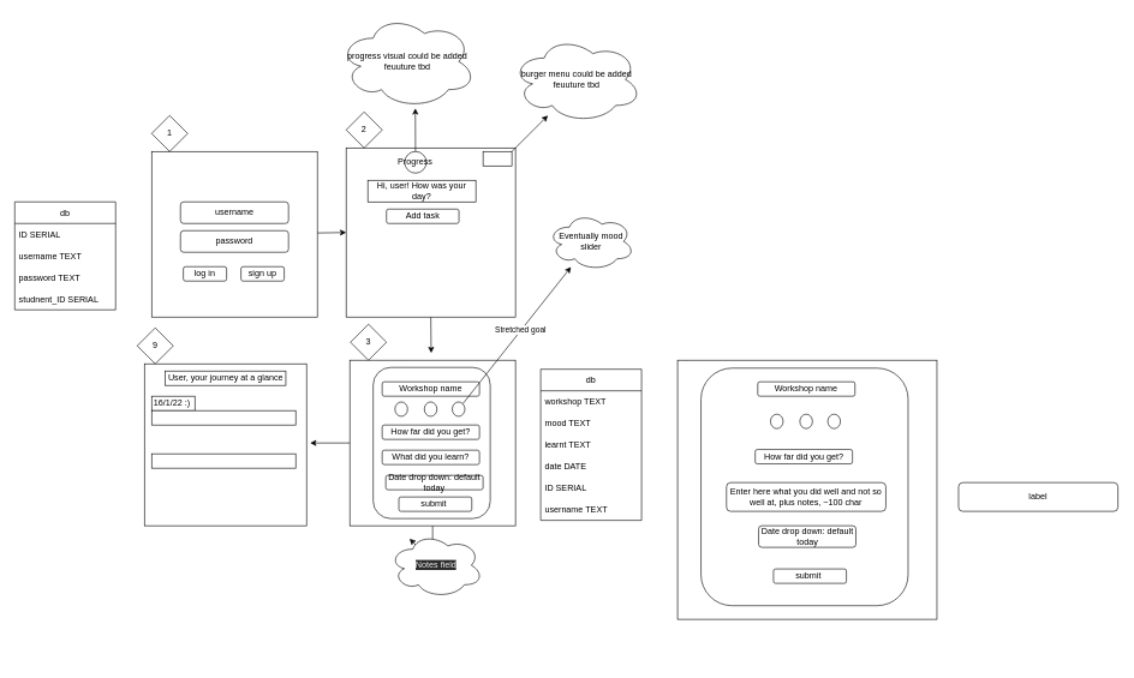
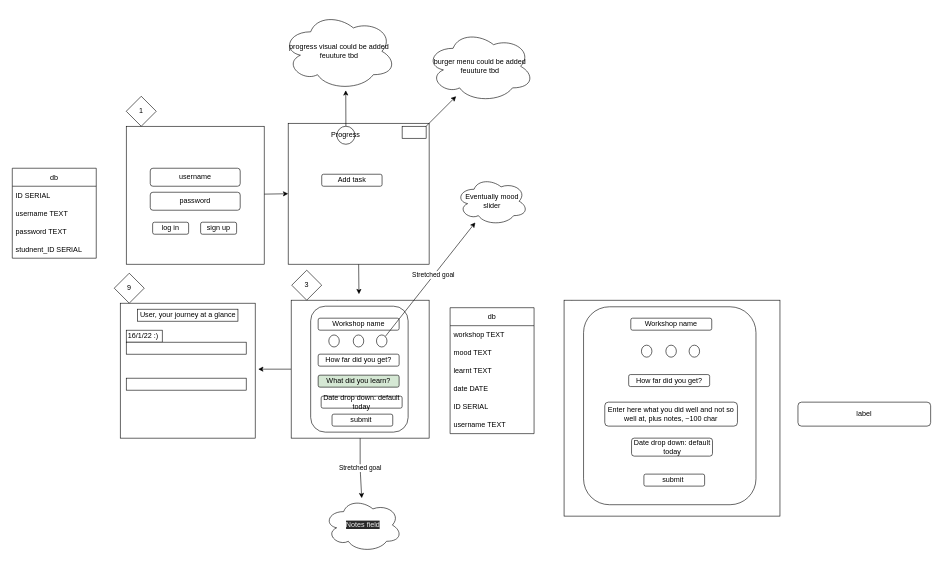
  <mxCell id="0" />
  <mxCell id="1" parent="0" />
  <mxCell id="2" style="edgeStyle=none;html=1;entryX=0;entryY=0.5;entryDx=0;entryDy=0;" parent="1" source="3" target="9" edge="1"><mxGeometry relative="1" as="geometry" /></mxCell>
  <mxCell id="3" value="" style="whiteSpace=wrap;html=1;aspect=fixed;" parent="1" vertex="1"><mxGeometry x="210" y="210" width="230" height="230" as="geometry" /></mxCell>
  <mxCell id="4" value="username" style="rounded=1;whiteSpace=wrap;html=1;" parent="1" vertex="1"><mxGeometry x="250" y="280" width="150" height="30" as="geometry" /></mxCell>
  <mxCell id="5" value="password" style="rounded=1;whiteSpace=wrap;html=1;" parent="1" vertex="1"><mxGeometry x="250" y="320" width="150" height="30" as="geometry" /></mxCell>
  <mxCell id="6" value="log in" style="rounded=1;whiteSpace=wrap;html=1;" parent="1" vertex="1"><mxGeometry x="254" y="370" width="60" height="20" as="geometry" /></mxCell>
  <mxCell id="7" value="" style="edgeStyle=none;html=1;startArrow=none;" parent="1" source="15" edge="1"><mxGeometry relative="1" as="geometry"><mxPoint x="597.5" y="607.5" as="targetPoint" /></mxGeometry></mxCell>
  <mxCell id="8" style="edgeStyle=none;html=1;exitX=0.5;exitY=1;exitDx=0;exitDy=0;" parent="1" source="9" edge="1"><mxGeometry relative="1" as="geometry"><mxPoint x="598" y="490" as="targetPoint" /></mxGeometry></mxCell>
  <mxCell id="9" value="" style="whiteSpace=wrap;html=1;aspect=fixed;" parent="1" vertex="1"><mxGeometry x="480" y="205" width="235" height="235" as="geometry" /></mxCell>
- <mxCell id="10" value="Hi, user! How was your day?" style="rounded=0;whiteSpace=wrap;html=1;" parent="1" vertex="1"><mxGeometry x="510" y="250" width="150" height="30" as="geometry" /></mxCell>
  <mxCell id="11" value="Add task" style="rounded=1;whiteSpace=wrap;html=1;" parent="1" vertex="1"><mxGeometry x="535.94" y="290" width="100.62" height="20" as="geometry" /></mxCell>
  <mxCell id="12" value="" style="rounded=1;whiteSpace=wrap;html=1;" parent="1" vertex="1"><mxGeometry x="520" y="530" width="130" height="100" as="geometry" /></mxCell>
  <mxCell id="13" style="edgeStyle=none;html=1;exitX=0;exitY=0.5;exitDx=0;exitDy=0;" parent="1" source="15" edge="1"><mxGeometry relative="1" as="geometry"><mxPoint x="430" y="615" as="targetPoint" /></mxGeometry></mxCell>
  <mxCell id="14" value="Stretched goal" style="edgeStyle=none;html=1;exitX=0.5;exitY=1;exitDx=0;exitDy=0;" parent="1" source="15" target="42" edge="1"><mxGeometry relative="1" as="geometry"><mxPoint x="600" y="820" as="targetPoint" /><Array as="points"><mxPoint x="600" y="780" /></Array></mxGeometry></mxCell>
  <mxCell id="15" value="" style="whiteSpace=wrap;html=1;aspect=fixed;" parent="1" vertex="1"><mxGeometry x="485" y="500" width="230" height="230" as="geometry" /></mxCell>
  <mxCell id="16" value="" style="rounded=1;whiteSpace=wrap;html=1;" parent="1" vertex="1"><mxGeometry x="517.5" y="510" width="162.5" height="210" as="geometry" /></mxCell>
  <mxCell id="17" value="Workshop name" style="rounded=1;whiteSpace=wrap;html=1;" parent="1" vertex="1"><mxGeometry x="530" y="530" width="135" height="20" as="geometry" /></mxCell>
  <mxCell id="18" value="How far did you get?" style="rounded=1;whiteSpace=wrap;html=1;" parent="1" vertex="1"><mxGeometry x="530" y="590" width="135" height="20" as="geometry" /></mxCell>
  <mxCell id="19" value="" style="ellipse;whiteSpace=wrap;html=1;" parent="1" vertex="1"><mxGeometry x="547.75" y="558" width="17.5" height="20" as="geometry" /></mxCell>
  <mxCell id="20" value="" style="ellipse;whiteSpace=wrap;html=1;" parent="1" vertex="1"><mxGeometry x="588.5" y="558" width="17.5" height="20" as="geometry" /></mxCell>
  <mxCell id="21" value="Date drop down: default today" style="rounded=1;whiteSpace=wrap;html=1;" parent="1" vertex="1"><mxGeometry x="535" y="660" width="135" height="20" as="geometry" /></mxCell>
  <mxCell id="22" value="submit&amp;nbsp;" style="rounded=1;whiteSpace=wrap;html=1;" parent="1" vertex="1"><mxGeometry x="553.13" y="690" width="101.25" height="20" as="geometry" /></mxCell>
  <mxCell id="23" value="" style="rounded=0;whiteSpace=wrap;html=1;" parent="1" vertex="1"><mxGeometry x="670" y="210" width="40" height="20" as="geometry" /></mxCell>
  <mxCell id="24" value="" style="whiteSpace=wrap;html=1;aspect=fixed;" parent="1" vertex="1"><mxGeometry x="200" y="505" width="225" height="225" as="geometry" /></mxCell>
  <mxCell id="25" value="16/1/22 :)&amp;nbsp;" style="rounded=0;whiteSpace=wrap;html=1;" parent="1" vertex="1"><mxGeometry x="210" y="550" width="60" height="20" as="geometry" /></mxCell>
  <mxCell id="26" style="edgeStyle=none;html=1;exitX=0.5;exitY=0;exitDx=0;exitDy=0;" parent="1" source="27" edge="1"><mxGeometry relative="1" as="geometry"><mxPoint x="576" y="150" as="targetPoint" /></mxGeometry></mxCell>
  <mxCell id="27" value="Progress" style="ellipse;whiteSpace=wrap;html=1;aspect=fixed;" parent="1" vertex="1"><mxGeometry x="561.25" y="210" width="30" height="30" as="geometry" /></mxCell>
  <mxCell id="28" value="User, your journey at a glance" style="rounded=0;whiteSpace=wrap;html=1;" parent="1" vertex="1"><mxGeometry x="228.75" y="515" width="167.5" height="20" as="geometry" /></mxCell>
  <mxCell id="29" value="" style="rounded=0;whiteSpace=wrap;html=1;" parent="1" vertex="1"><mxGeometry x="210" y="570" width="200" height="20" as="geometry" /></mxCell>
  <mxCell id="30" value="" style="rounded=0;whiteSpace=wrap;html=1;" parent="1" vertex="1"><mxGeometry x="210" y="630" width="200" height="20" as="geometry" /></mxCell>
  <mxCell id="31" style="edgeStyle=none;html=1;" parent="1" source="33" target="41" edge="1"><mxGeometry relative="1" as="geometry"><mxPoint x="750" y="440" as="targetPoint" /></mxGeometry></mxCell>
  <mxCell id="32" value="Stretched goal" style="edgeLabel;html=1;align=center;verticalAlign=middle;resizable=0;points=[];" parent="31" vertex="1" connectable="0"><mxGeometry x="0.069" y="1" relative="1" as="geometry"><mxPoint as="offset" /></mxGeometry></mxCell>
  <mxCell id="33" value="" style="ellipse;whiteSpace=wrap;html=1;" parent="1" vertex="1"><mxGeometry x="627.25" y="558" width="17.5" height="20" as="geometry" /></mxCell>
- <mxCell id="34" value="What did you learn?" style="rounded=1;whiteSpace=wrap;html=1;fontStyle=0" parent="1" vertex="1"><mxGeometry x="530" y="625" width="135" height="20" as="geometry" /></mxCell>
+ <mxCell id="34" value="What did you learn?" style="rounded=1;whiteSpace=wrap;html=1;fontStyle=0;fillColor=#d5e8d4;" parent="1" vertex="1"><mxGeometry x="530" y="625" width="135" height="20" as="geometry" /></mxCell>
  <mxCell id="35" value="db" style="swimlane;fontStyle=0;childLayout=stackLayout;horizontal=1;startSize=30;horizontalStack=0;resizeParent=1;resizeParentMax=0;resizeLast=0;collapsible=1;marginBottom=0;" parent="1" vertex="1"><mxGeometry x="20" y="280" width="140" height="150" as="geometry" /></mxCell>
  <mxCell id="36" value="ID SERIAL" style="text;strokeColor=none;fillColor=none;align=left;verticalAlign=middle;spacingLeft=4;spacingRight=4;overflow=hidden;points=[[0,0.5],[1,0.5]];portConstraint=eastwest;rotatable=0;" parent="35" vertex="1"><mxGeometry y="30" width="140" height="30" as="geometry" /></mxCell>
  <mxCell id="37" value="username TEXT" style="text;strokeColor=none;fillColor=none;align=left;verticalAlign=middle;spacingLeft=4;spacingRight=4;overflow=hidden;points=[[0,0.5],[1,0.5]];portConstraint=eastwest;rotatable=0;" parent="35" vertex="1"><mxGeometry y="60" width="140" height="30" as="geometry" /></mxCell>
  <mxCell id="38" value="password TEXT" style="text;strokeColor=none;fillColor=none;align=left;verticalAlign=middle;spacingLeft=4;spacingRight=4;overflow=hidden;points=[[0,0.5],[1,0.5]];portConstraint=eastwest;rotatable=0;" parent="35" vertex="1"><mxGeometry y="90" width="140" height="30" as="geometry" /></mxCell>
  <mxCell id="39" style="text;strokeColor=none;fillColor=none;align=left;verticalAlign=middle;spacingLeft=4;spacingRight=4;overflow=hidden;points=[[0,0.5],[1,0.5]];portConstraint=eastwest;rotatable=0;" parent="35" vertex="1"><mxGeometry y="120" width="140" height="30" as="geometry" /></mxCell>
  <mxCell id="40" value="studnent_ID SERIAL" style="text;strokeColor=none;fillColor=none;align=left;verticalAlign=middle;spacingLeft=4;spacingRight=4;overflow=hidden;points=[[0,0.5],[1,0.5]];portConstraint=eastwest;rotatable=0;" parent="1" vertex="1"><mxGeometry x="20" y="400" width="140" height="30" as="geometry" /></mxCell>
  <mxCell id="41" value="Eventually mood slider" style="ellipse;shape=cloud;whiteSpace=wrap;html=1;" parent="1" vertex="1"><mxGeometry x="760" y="295" width="120" height="80" as="geometry" /></mxCell>
- <mxCell id="42" value="&lt;meta charset=&quot;utf-8&quot;&gt;&lt;span style=&quot;color: rgb(240, 240, 240); font-family: helvetica; font-size: 12px; font-style: normal; font-weight: 400; letter-spacing: normal; text-align: center; text-indent: 0px; text-transform: none; word-spacing: 0px; background-color: rgb(42, 42, 42); display: inline; float: none;&quot;&gt;Notes field&lt;/span&gt;" style="ellipse;shape=cloud;whiteSpace=wrap;html=1;" parent="1" vertex="1"><mxGeometry x="540" y="740" width="130" height="90" as="geometry" /></mxCell>
+ <mxCell id="42" value="&lt;meta charset=&quot;utf-8&quot;&gt;&lt;span style=&quot;color: rgb(240, 240, 240); font-family: helvetica; font-size: 12px; font-style: normal; font-weight: 400; letter-spacing: normal; text-align: center; text-indent: 0px; text-transform: none; word-spacing: 0px; background-color: rgb(42, 42, 42); display: inline; float: none;&quot;&gt;Notes field&lt;/span&gt;" style="ellipse;shape=cloud;whiteSpace=wrap;html=1;" parent="1" vertex="1"><mxGeometry x="540" y="830" width="130" height="90" as="geometry" /></mxCell>
  <mxCell id="43" value="db" style="swimlane;fontStyle=0;childLayout=stackLayout;horizontal=1;startSize=30;horizontalStack=0;resizeParent=1;resizeParentMax=0;resizeLast=0;collapsible=1;marginBottom=0;" parent="1" vertex="1"><mxGeometry x="750" y="512.5" width="140" height="210" as="geometry" /></mxCell>
  <mxCell id="44" value="workshop TEXT" style="text;strokeColor=none;fillColor=none;align=left;verticalAlign=middle;spacingLeft=4;spacingRight=4;overflow=hidden;points=[[0,0.5],[1,0.5]];portConstraint=eastwest;rotatable=0;" parent="43" vertex="1"><mxGeometry y="30" width="140" height="30" as="geometry" /></mxCell>
  <mxCell id="45" value="mood TEXT" style="text;strokeColor=none;fillColor=none;align=left;verticalAlign=middle;spacingLeft=4;spacingRight=4;overflow=hidden;points=[[0,0.5],[1,0.5]];portConstraint=eastwest;rotatable=0;" parent="43" vertex="1"><mxGeometry y="60" width="140" height="30" as="geometry" /></mxCell>
  <mxCell id="46" value="learnt TEXT" style="text;strokeColor=none;fillColor=none;align=left;verticalAlign=middle;spacingLeft=4;spacingRight=4;overflow=hidden;points=[[0,0.5],[1,0.5]];portConstraint=eastwest;rotatable=0;" parent="43" vertex="1"><mxGeometry y="90" width="140" height="30" as="geometry" /></mxCell>
  <mxCell id="47" value="date DATE" style="text;strokeColor=none;fillColor=none;align=left;verticalAlign=middle;spacingLeft=4;spacingRight=4;overflow=hidden;points=[[0,0.5],[1,0.5]];portConstraint=eastwest;rotatable=0;" parent="43" vertex="1"><mxGeometry y="120" width="140" height="30" as="geometry" /></mxCell>
  <mxCell id="48" value="ID SERIAL" style="text;strokeColor=none;fillColor=none;align=left;verticalAlign=middle;spacingLeft=4;spacingRight=4;overflow=hidden;points=[[0,0.5],[1,0.5]];portConstraint=eastwest;rotatable=0;" parent="43" vertex="1"><mxGeometry y="150" width="140" height="30" as="geometry" /></mxCell>
  <mxCell id="49" value="username TEXT" style="text;strokeColor=none;fillColor=none;align=left;verticalAlign=middle;spacingLeft=4;spacingRight=4;overflow=hidden;points=[[0,0.5],[1,0.5]];portConstraint=eastwest;rotatable=0;" parent="43" vertex="1"><mxGeometry y="180" width="140" height="30" as="geometry" /></mxCell>
  <mxCell id="50" value="" style="endArrow=classic;html=1;" parent="1" edge="1"><mxGeometry width="50" height="50" relative="1" as="geometry"><mxPoint x="710" y="210" as="sourcePoint" /><mxPoint x="760" y="160" as="targetPoint" /></mxGeometry></mxCell>
  <mxCell id="51" value="burger menu could be added feuuture tbd" style="ellipse;shape=cloud;whiteSpace=wrap;html=1;" parent="1" vertex="1"><mxGeometry x="710" y="50" width="180" height="120" as="geometry" /></mxCell>
  <mxCell id="52" value="progress visual could be added feuuture tbd" style="ellipse;shape=cloud;whiteSpace=wrap;html=1;" parent="1" vertex="1"><mxGeometry x="470" y="20" width="190" height="130" as="geometry" /></mxCell>
  <mxCell id="53" value="sign up" style="rounded=1;whiteSpace=wrap;html=1;" vertex="1" parent="1"><mxGeometry x="334" y="370" width="60" height="20" as="geometry" /></mxCell>
  <mxCell id="54" value="1" style="rhombus;whiteSpace=wrap;html=1;" vertex="1" parent="1"><mxGeometry x="210" y="160" width="50" height="50" as="geometry" /></mxCell>
- <mxCell id="55" value="2" style="rhombus;whiteSpace=wrap;html=1;" vertex="1" parent="1"><mxGeometry x="480" y="155" width="50" height="50" as="geometry" /></mxCell>
  <mxCell id="56" value="3&lt;span style=&quot;color: rgba(0 , 0 , 0 , 0) ; font-family: monospace ; font-size: 0px&quot;&gt;%3CmxGraphModel%3E%3Croot%3E%3CmxCell%20id%3D%220%22%2F%3E%3CmxCell%20id%3D%221%22%20parent%3D%220%22%2F%3E%3CmxCell%20id%3D%222%22%20value%3D%222%22%20style%3D%22rhombus%3BwhiteSpace%3Dwrap%3Bhtml%3D1%3B%22%20vertex%3D%221%22%20parent%3D%221%22%3E%3CmxGeometry%20x%3D%22570%22%20y%3D%22-35%22%20width%3D%2250%22%20height%3D%2250%22%20as%3D%22geometry%22%2F%3E%3C%2FmxCell%3E%3C%2Froot%3E%3C%2FmxGraphModel%3E&lt;/span&gt;" style="rhombus;whiteSpace=wrap;html=1;" vertex="1" parent="1"><mxGeometry x="485.94" y="450" width="50" height="50" as="geometry" /></mxCell>
  <mxCell id="57" value="9" style="rhombus;whiteSpace=wrap;html=1;" vertex="1" parent="1"><mxGeometry x="190" y="455" width="50" height="50" as="geometry" /></mxCell>
  <mxCell id="58" value="" style="edgeStyle=none;html=1;startArrow=none;" edge="1" parent="1" source="60"><mxGeometry relative="1" as="geometry"><mxPoint x="1052.5" y="607.5" as="targetPoint" /></mxGeometry></mxCell>
  <mxCell id="59" value="" style="rounded=1;whiteSpace=wrap;html=1;" vertex="1" parent="1"><mxGeometry x="1041.25" y="530" width="130" height="100" as="geometry" /></mxCell>
  <mxCell id="60" value="" style="whiteSpace=wrap;html=1;aspect=fixed;" vertex="1" parent="1"><mxGeometry x="940" y="500" width="360" height="360" as="geometry" /></mxCell>
  <mxCell id="61" value="" style="rounded=1;whiteSpace=wrap;html=1;" vertex="1" parent="1"><mxGeometry x="972.5" y="511" width="287.5" height="330" as="geometry" /></mxCell>
  <mxCell id="62" value="Workshop name" style="rounded=1;whiteSpace=wrap;html=1;" vertex="1" parent="1"><mxGeometry x="1051.25" y="530" width="135" height="20" as="geometry" /></mxCell>
  <mxCell id="63" value="Enter here what you did well and not so well at, plus notes, ~100 char" style="rounded=1;whiteSpace=wrap;html=1;" vertex="1" parent="1"><mxGeometry x="1007.87" y="670" width="221.25" height="40" as="geometry" /></mxCell>
  <mxCell id="64" value="" style="ellipse;whiteSpace=wrap;html=1;" vertex="1" parent="1"><mxGeometry x="1069" y="575" width="17.5" height="20" as="geometry" /></mxCell>
  <mxCell id="65" value="" style="ellipse;whiteSpace=wrap;html=1;" vertex="1" parent="1"><mxGeometry x="1109.75" y="575" width="17.5" height="20" as="geometry" /></mxCell>
  <mxCell id="66" value="Date drop down: default today" style="rounded=1;whiteSpace=wrap;html=1;" vertex="1" parent="1"><mxGeometry x="1052.5" y="730" width="135" height="30" as="geometry" /></mxCell>
  <mxCell id="67" value="submit&amp;nbsp;" style="rounded=1;whiteSpace=wrap;html=1;" vertex="1" parent="1"><mxGeometry x="1073.12" y="790" width="101.25" height="20" as="geometry" /></mxCell>
  <mxCell id="68" value="" style="ellipse;whiteSpace=wrap;html=1;" vertex="1" parent="1"><mxGeometry x="1148.5" y="575" width="17.5" height="20" as="geometry" /></mxCell>
  <mxCell id="69" value="How far did you get?" style="rounded=1;whiteSpace=wrap;html=1;" vertex="1" parent="1"><mxGeometry x="1047.75" y="624" width="135" height="20" as="geometry" /></mxCell>
  <mxCell id="70" value="label" style="rounded=1;whiteSpace=wrap;html=1;" vertex="1" parent="1"><mxGeometry x="1330" y="670" width="221.25" height="40" as="geometry" /></mxCell>
